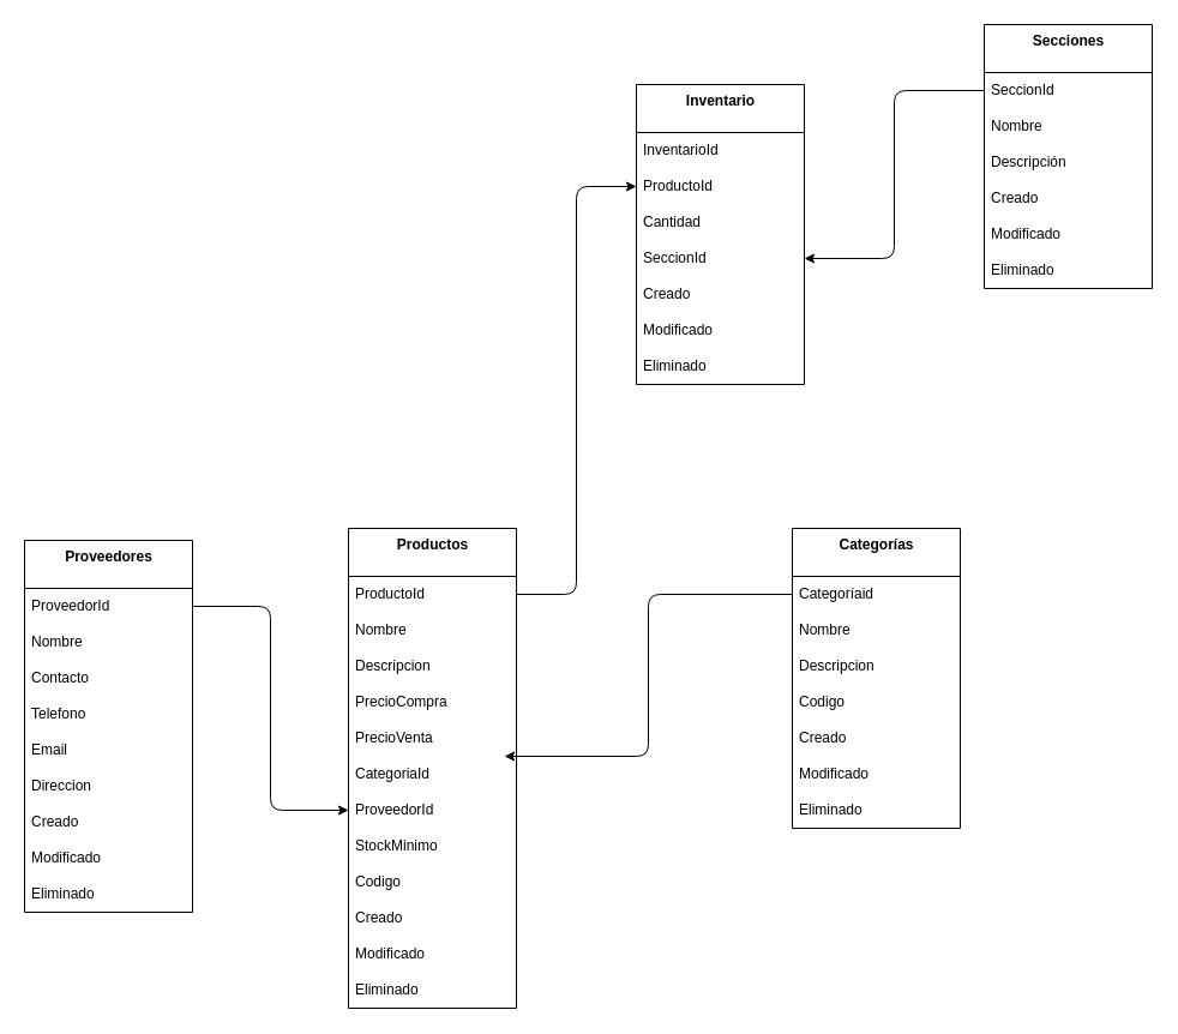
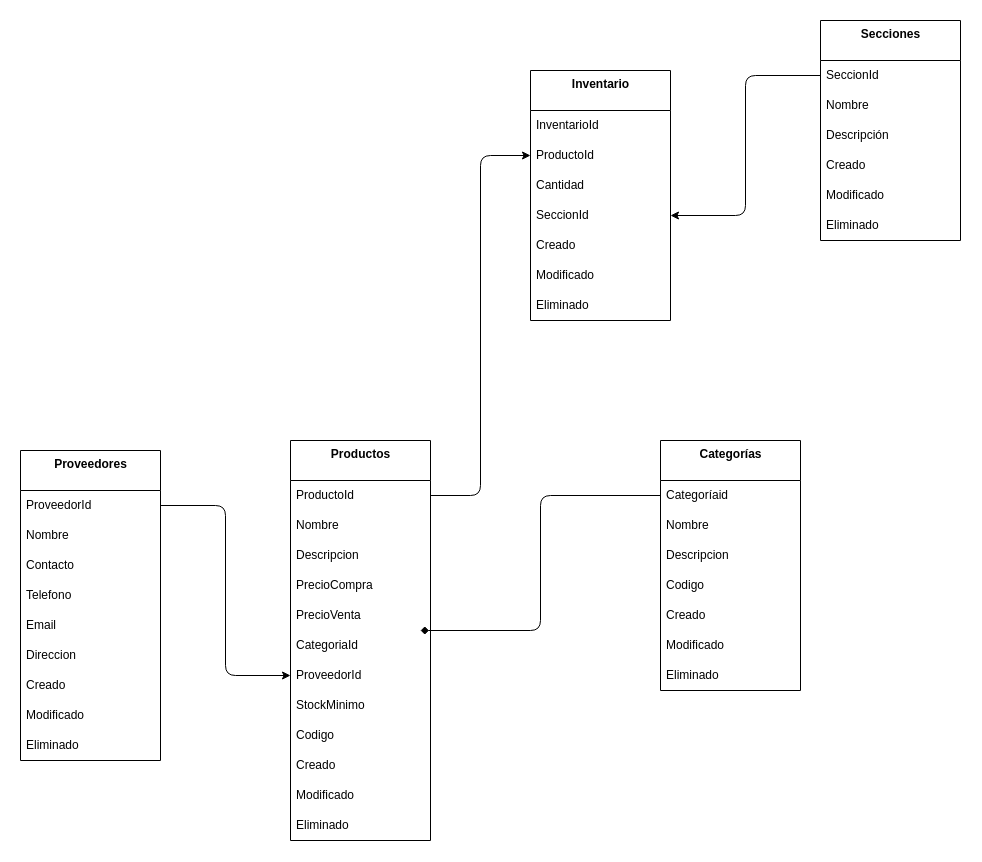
  <mxCell id="0" />
  <mxCell id="1" parent="0" />
  <mxCell id="2" value="&lt;b&gt;Productos&lt;/b&gt;" style="swimlane;fontStyle=0;align=center;verticalAlign=top;childLayout=stackLayout;horizontal=1;startSize=40;horizontalStack=0;resizeParent=1;resizeParentMax=0;resizeLast=0;collapsible=0;marginBottom=0;html=1;" vertex="1" parent="1"><mxGeometry x="290" y="440" width="140" height="400" as="geometry" /></mxCell>
  <mxCell id="3" value="ProductoId" style="text;html=1;strokeColor=none;fillColor=none;align=left;verticalAlign=middle;spacingLeft=4;spacingRight=4;overflow=hidden;rotatable=0;points=[[0,0.5],[1,0.5]];portConstraint=eastwest;" vertex="1" parent="2"><mxGeometry y="40" width="140" height="30" as="geometry" /></mxCell>
  <mxCell id="4" value="Nombre" style="text;html=1;strokeColor=none;fillColor=none;align=left;verticalAlign=middle;spacingLeft=4;spacingRight=4;overflow=hidden;rotatable=0;points=[[0,0.5],[1,0.5]];portConstraint=eastwest;" vertex="1" parent="2"><mxGeometry y="70" width="140" height="30" as="geometry" /></mxCell>
  <mxCell id="5" value="Descripcion" style="text;html=1;strokeColor=none;fillColor=none;align=left;verticalAlign=middle;spacingLeft=4;spacingRight=4;overflow=hidden;rotatable=0;points=[[0,0.5],[1,0.5]];portConstraint=eastwest;" vertex="1" parent="2"><mxGeometry y="100" width="140" height="30" as="geometry" /></mxCell>
  <mxCell id="6" value="PrecioCompra" style="text;html=1;strokeColor=none;fillColor=none;align=left;verticalAlign=middle;spacingLeft=4;spacingRight=4;overflow=hidden;rotatable=0;points=[[0,0.5],[1,0.5]];portConstraint=eastwest;" vertex="1" parent="2"><mxGeometry y="130" width="140" height="30" as="geometry" /></mxCell>
  <mxCell id="7" value="PrecioVenta" style="text;html=1;strokeColor=none;fillColor=none;align=left;verticalAlign=middle;spacingLeft=4;spacingRight=4;overflow=hidden;rotatable=0;points=[[0,0.5],[1,0.5]];portConstraint=eastwest;" vertex="1" parent="2"><mxGeometry y="160" width="140" height="30" as="geometry" /></mxCell>
  <mxCell id="8" value="CategoriaId" style="text;html=1;strokeColor=none;fillColor=none;align=left;verticalAlign=middle;spacingLeft=4;spacingRight=4;overflow=hidden;rotatable=0;points=[[0,0.5],[1,0.5]];portConstraint=eastwest;" vertex="1" parent="2"><mxGeometry y="190" width="140" height="30" as="geometry" /></mxCell>
  <mxCell id="9" value="ProveedorId" style="text;html=1;strokeColor=none;fillColor=none;align=left;verticalAlign=middle;spacingLeft=4;spacingRight=4;overflow=hidden;rotatable=0;points=[[0,0.5],[1,0.5]];portConstraint=eastwest;" vertex="1" parent="2"><mxGeometry y="220" width="140" height="30" as="geometry" /></mxCell>
  <mxCell id="10" value="StockMinimo" style="text;html=1;strokeColor=none;fillColor=none;align=left;verticalAlign=middle;spacingLeft=4;spacingRight=4;overflow=hidden;rotatable=0;points=[[0,0.5],[1,0.5]];portConstraint=eastwest;" vertex="1" parent="2"><mxGeometry y="250" width="140" height="30" as="geometry" /></mxCell>
  <mxCell id="11" value="Codigo" style="text;html=1;strokeColor=none;fillColor=none;align=left;verticalAlign=middle;spacingLeft=4;spacingRight=4;overflow=hidden;rotatable=0;points=[[0,0.5],[1,0.5]];portConstraint=eastwest;" vertex="1" parent="2"><mxGeometry y="280" width="140" height="30" as="geometry" /></mxCell>
  <mxCell id="12" value="Creado" style="text;html=1;strokeColor=none;fillColor=none;align=left;verticalAlign=middle;spacingLeft=4;spacingRight=4;overflow=hidden;rotatable=0;points=[[0,0.5],[1,0.5]];portConstraint=eastwest;" vertex="1" parent="2"><mxGeometry y="310" width="140" height="30" as="geometry" /></mxCell>
  <mxCell id="13" value="Modificado" style="text;html=1;strokeColor=none;fillColor=none;align=left;verticalAlign=middle;spacingLeft=4;spacingRight=4;overflow=hidden;rotatable=0;points=[[0,0.5],[1,0.5]];portConstraint=eastwest;" vertex="1" parent="2"><mxGeometry y="340" width="140" height="30" as="geometry" /></mxCell>
  <mxCell id="14" value="Eliminado" style="text;html=1;strokeColor=none;fillColor=none;align=left;verticalAlign=middle;spacingLeft=4;spacingRight=4;overflow=hidden;rotatable=0;points=[[0,0.5],[1,0.5]];portConstraint=eastwest;" vertex="1" parent="2"><mxGeometry y="370" width="140" height="30" as="geometry" /></mxCell>
  <mxCell id="15" value="&lt;b&gt;Categorías&lt;/b&gt;" style="swimlane;fontStyle=0;align=center;verticalAlign=top;childLayout=stackLayout;horizontal=1;startSize=40;horizontalStack=0;resizeParent=1;resizeParentMax=0;resizeLast=0;collapsible=0;marginBottom=0;html=1;" vertex="1" parent="1"><mxGeometry x="660" y="440" width="140" height="250" as="geometry" /></mxCell>
  <mxCell id="16" value="Categoríaid" style="text;html=1;strokeColor=none;fillColor=none;align=left;verticalAlign=middle;spacingLeft=4;spacingRight=4;overflow=hidden;rotatable=0;points=[[0,0.5],[1,0.5]];portConstraint=eastwest;" vertex="1" parent="15"><mxGeometry y="40" width="140" height="30" as="geometry" /></mxCell>
  <mxCell id="17" value="Nombre" style="text;html=1;strokeColor=none;fillColor=none;align=left;verticalAlign=middle;spacingLeft=4;spacingRight=4;overflow=hidden;rotatable=0;points=[[0,0.5],[1,0.5]];portConstraint=eastwest;" vertex="1" parent="15"><mxGeometry y="70" width="140" height="30" as="geometry" /></mxCell>
  <mxCell id="18" value="Descripcion" style="text;html=1;strokeColor=none;fillColor=none;align=left;verticalAlign=middle;spacingLeft=4;spacingRight=4;overflow=hidden;rotatable=0;points=[[0,0.5],[1,0.5]];portConstraint=eastwest;" vertex="1" parent="15"><mxGeometry y="100" width="140" height="30" as="geometry" /></mxCell>
  <mxCell id="19" value="Codigo" style="text;html=1;strokeColor=none;fillColor=none;align=left;verticalAlign=middle;spacingLeft=4;spacingRight=4;overflow=hidden;rotatable=0;points=[[0,0.5],[1,0.5]];portConstraint=eastwest;" vertex="1" parent="15"><mxGeometry y="130" width="140" height="30" as="geometry" /></mxCell>
  <mxCell id="20" value="Creado" style="text;html=1;strokeColor=none;fillColor=none;align=left;verticalAlign=middle;spacingLeft=4;spacingRight=4;overflow=hidden;rotatable=0;points=[[0,0.5],[1,0.5]];portConstraint=eastwest;" vertex="1" parent="15"><mxGeometry y="160" width="140" height="30" as="geometry" /></mxCell>
  <mxCell id="21" value="Modificado" style="text;html=1;strokeColor=none;fillColor=none;align=left;verticalAlign=middle;spacingLeft=4;spacingRight=4;overflow=hidden;rotatable=0;points=[[0,0.5],[1,0.5]];portConstraint=eastwest;" vertex="1" parent="15"><mxGeometry y="190" width="140" height="30" as="geometry" /></mxCell>
  <mxCell id="22" value="Eliminado" style="text;html=1;strokeColor=none;fillColor=none;align=left;verticalAlign=middle;spacingLeft=4;spacingRight=4;overflow=hidden;rotatable=0;points=[[0,0.5],[1,0.5]];portConstraint=eastwest;" vertex="1" parent="15"><mxGeometry y="220" width="140" height="30" as="geometry" /></mxCell>
- <mxCell id="23" style="edgeStyle=elbowEdgeStyle;html=1;entryX=0.929;entryY=0;entryDx=0;entryDy=0;entryPerimeter=0;exitX=0;exitY=0.5;exitDx=0;exitDy=0;" edge="1" parent="1" source="16" target="8"><mxGeometry relative="1" as="geometry"><mxPoint x="600" y="520" as="sourcePoint" /><mxPoint x="390" y="630" as="targetPoint" /></mxGeometry></mxCell>
+ <mxCell id="23" style="edgeStyle=elbowEdgeStyle;html=1;entryX=0.929;entryY=0;entryDx=0;entryDy=0;entryPerimeter=0;exitX=0;exitY=0.5;exitDx=0;exitDy=0;endArrow=diamond;" edge="1" parent="1" source="16" target="8"><mxGeometry relative="1" as="geometry"><mxPoint x="600" y="520" as="sourcePoint" /><mxPoint x="390" y="630" as="targetPoint" /></mxGeometry></mxCell>
  <mxCell id="24" value="&lt;b&gt;Proveedores&lt;/b&gt;" style="swimlane;fontStyle=0;align=center;verticalAlign=top;childLayout=stackLayout;horizontal=1;startSize=40;horizontalStack=0;resizeParent=1;resizeParentMax=0;resizeLast=0;collapsible=0;marginBottom=0;html=1;" vertex="1" parent="1"><mxGeometry x="20" y="450" width="140" height="310" as="geometry" /></mxCell>
  <mxCell id="25" value="ProveedorId" style="text;html=1;strokeColor=none;fillColor=none;align=left;verticalAlign=middle;spacingLeft=4;spacingRight=4;overflow=hidden;rotatable=0;points=[[0,0.5],[1,0.5]];portConstraint=eastwest;" vertex="1" parent="24"><mxGeometry y="40" width="140" height="30" as="geometry" /></mxCell>
  <mxCell id="26" value="Nombre" style="text;html=1;strokeColor=none;fillColor=none;align=left;verticalAlign=middle;spacingLeft=4;spacingRight=4;overflow=hidden;rotatable=0;points=[[0,0.5],[1,0.5]];portConstraint=eastwest;" vertex="1" parent="24"><mxGeometry y="70" width="140" height="30" as="geometry" /></mxCell>
  <mxCell id="27" value="Contacto" style="text;html=1;strokeColor=none;fillColor=none;align=left;verticalAlign=middle;spacingLeft=4;spacingRight=4;overflow=hidden;rotatable=0;points=[[0,0.5],[1,0.5]];portConstraint=eastwest;" vertex="1" parent="24"><mxGeometry y="100" width="140" height="30" as="geometry" /></mxCell>
  <mxCell id="28" value="Telefono" style="text;html=1;strokeColor=none;fillColor=none;align=left;verticalAlign=middle;spacingLeft=4;spacingRight=4;overflow=hidden;rotatable=0;points=[[0,0.5],[1,0.5]];portConstraint=eastwest;" vertex="1" parent="24"><mxGeometry y="130" width="140" height="30" as="geometry" /></mxCell>
  <mxCell id="29" value="Email" style="text;html=1;strokeColor=none;fillColor=none;align=left;verticalAlign=middle;spacingLeft=4;spacingRight=4;overflow=hidden;rotatable=0;points=[[0,0.5],[1,0.5]];portConstraint=eastwest;" vertex="1" parent="24"><mxGeometry y="160" width="140" height="30" as="geometry" /></mxCell>
  <mxCell id="30" value="Direccion" style="text;html=1;strokeColor=none;fillColor=none;align=left;verticalAlign=middle;spacingLeft=4;spacingRight=4;overflow=hidden;rotatable=0;points=[[0,0.5],[1,0.5]];portConstraint=eastwest;" vertex="1" parent="24"><mxGeometry y="190" width="140" height="30" as="geometry" /></mxCell>
  <mxCell id="31" value="Creado" style="text;html=1;strokeColor=none;fillColor=none;align=left;verticalAlign=middle;spacingLeft=4;spacingRight=4;overflow=hidden;rotatable=0;points=[[0,0.5],[1,0.5]];portConstraint=eastwest;" vertex="1" parent="24"><mxGeometry y="220" width="140" height="30" as="geometry" /></mxCell>
  <mxCell id="32" value="Modificado" style="text;html=1;strokeColor=none;fillColor=none;align=left;verticalAlign=middle;spacingLeft=4;spacingRight=4;overflow=hidden;rotatable=0;points=[[0,0.5],[1,0.5]];portConstraint=eastwest;" vertex="1" parent="24"><mxGeometry y="250" width="140" height="30" as="geometry" /></mxCell>
  <mxCell id="33" value="Eliminado" style="text;html=1;strokeColor=none;fillColor=none;align=left;verticalAlign=middle;spacingLeft=4;spacingRight=4;overflow=hidden;rotatable=0;points=[[0,0.5],[1,0.5]];portConstraint=eastwest;" vertex="1" parent="24"><mxGeometry y="280" width="140" height="30" as="geometry" /></mxCell>
  <mxCell id="34" value="&lt;b&gt;Inventario&lt;/b&gt;" style="swimlane;fontStyle=0;align=center;verticalAlign=top;childLayout=stackLayout;horizontal=1;startSize=40;horizontalStack=0;resizeParent=1;resizeParentMax=0;resizeLast=0;collapsible=0;marginBottom=0;html=1;" vertex="1" parent="1"><mxGeometry x="530" y="70" width="140" height="250" as="geometry" /></mxCell>
  <mxCell id="35" value="InventarioId" style="text;html=1;strokeColor=none;fillColor=none;align=left;verticalAlign=middle;spacingLeft=4;spacingRight=4;overflow=hidden;rotatable=0;points=[[0,0.5],[1,0.5]];portConstraint=eastwest;" vertex="1" parent="34"><mxGeometry y="40" width="140" height="30" as="geometry" /></mxCell>
  <mxCell id="36" value="ProductoId" style="text;html=1;strokeColor=none;fillColor=none;align=left;verticalAlign=middle;spacingLeft=4;spacingRight=4;overflow=hidden;rotatable=0;points=[[0,0.5],[1,0.5]];portConstraint=eastwest;" vertex="1" parent="34"><mxGeometry y="70" width="140" height="30" as="geometry" /></mxCell>
  <mxCell id="37" value="Cantidad" style="text;html=1;strokeColor=none;fillColor=none;align=left;verticalAlign=middle;spacingLeft=4;spacingRight=4;overflow=hidden;rotatable=0;points=[[0,0.5],[1,0.5]];portConstraint=eastwest;" vertex="1" parent="34"><mxGeometry y="100" width="140" height="30" as="geometry" /></mxCell>
  <mxCell id="38" value="SeccionId" style="text;html=1;strokeColor=none;fillColor=none;align=left;verticalAlign=middle;spacingLeft=4;spacingRight=4;overflow=hidden;rotatable=0;points=[[0,0.5],[1,0.5]];portConstraint=eastwest;" vertex="1" parent="34"><mxGeometry y="130" width="140" height="30" as="geometry" /></mxCell>
  <mxCell id="39" value="Creado" style="text;html=1;strokeColor=none;fillColor=none;align=left;verticalAlign=middle;spacingLeft=4;spacingRight=4;overflow=hidden;rotatable=0;points=[[0,0.5],[1,0.5]];portConstraint=eastwest;" vertex="1" parent="34"><mxGeometry y="160" width="140" height="30" as="geometry" /></mxCell>
  <mxCell id="40" value="Modificado" style="text;html=1;strokeColor=none;fillColor=none;align=left;verticalAlign=middle;spacingLeft=4;spacingRight=4;overflow=hidden;rotatable=0;points=[[0,0.5],[1,0.5]];portConstraint=eastwest;" vertex="1" parent="34"><mxGeometry y="190" width="140" height="30" as="geometry" /></mxCell>
  <mxCell id="41" value="Eliminado" style="text;html=1;strokeColor=none;fillColor=none;align=left;verticalAlign=middle;spacingLeft=4;spacingRight=4;overflow=hidden;rotatable=0;points=[[0,0.5],[1,0.5]];portConstraint=eastwest;" vertex="1" parent="34"><mxGeometry y="220" width="140" height="30" as="geometry" /></mxCell>
  <mxCell id="42" style="edgeStyle=elbowEdgeStyle;html=1;" edge="1" parent="1" source="25" target="9"><mxGeometry relative="1" as="geometry" /></mxCell>
  <mxCell id="43" value="&lt;b&gt;Secciones&lt;/b&gt;" style="swimlane;fontStyle=0;align=center;verticalAlign=top;childLayout=stackLayout;horizontal=1;startSize=40;horizontalStack=0;resizeParent=1;resizeParentMax=0;resizeLast=0;collapsible=0;marginBottom=0;html=1;" vertex="1" parent="1"><mxGeometry x="820" y="20" width="140" height="220" as="geometry" /></mxCell>
  <mxCell id="44" value="SeccionId" style="text;html=1;strokeColor=none;fillColor=none;align=left;verticalAlign=middle;spacingLeft=4;spacingRight=4;overflow=hidden;rotatable=0;points=[[0,0.5],[1,0.5]];portConstraint=eastwest;" vertex="1" parent="43"><mxGeometry y="40" width="140" height="30" as="geometry" /></mxCell>
  <mxCell id="45" value="Nombre" style="text;html=1;strokeColor=none;fillColor=none;align=left;verticalAlign=middle;spacingLeft=4;spacingRight=4;overflow=hidden;rotatable=0;points=[[0,0.5],[1,0.5]];portConstraint=eastwest;" vertex="1" parent="43"><mxGeometry y="70" width="140" height="30" as="geometry" /></mxCell>
  <mxCell id="46" value="Descripción" style="text;html=1;strokeColor=none;fillColor=none;align=left;verticalAlign=middle;spacingLeft=4;spacingRight=4;overflow=hidden;rotatable=0;points=[[0,0.5],[1,0.5]];portConstraint=eastwest;" vertex="1" parent="43"><mxGeometry y="100" width="140" height="30" as="geometry" /></mxCell>
  <mxCell id="47" value="Creado" style="text;html=1;strokeColor=none;fillColor=none;align=left;verticalAlign=middle;spacingLeft=4;spacingRight=4;overflow=hidden;rotatable=0;points=[[0,0.5],[1,0.5]];portConstraint=eastwest;" vertex="1" parent="43"><mxGeometry y="130" width="140" height="30" as="geometry" /></mxCell>
  <mxCell id="48" value="Modificado" style="text;html=1;strokeColor=none;fillColor=none;align=left;verticalAlign=middle;spacingLeft=4;spacingRight=4;overflow=hidden;rotatable=0;points=[[0,0.5],[1,0.5]];portConstraint=eastwest;" vertex="1" parent="43"><mxGeometry y="160" width="140" height="30" as="geometry" /></mxCell>
  <mxCell id="49" value="Eliminado" style="text;html=1;strokeColor=none;fillColor=none;align=left;verticalAlign=middle;spacingLeft=4;spacingRight=4;overflow=hidden;rotatable=0;points=[[0,0.5],[1,0.5]];portConstraint=eastwest;" vertex="1" parent="43"><mxGeometry y="190" width="140" height="30" as="geometry" /></mxCell>
  <mxCell id="50" style="edgeStyle=elbowEdgeStyle;html=1;entryX=1;entryY=0.5;entryDx=0;entryDy=0;" edge="1" parent="1" source="44" target="38"><mxGeometry relative="1" as="geometry" /></mxCell>
  <mxCell id="51" style="edgeStyle=elbowEdgeStyle;html=1;entryX=0;entryY=0.5;entryDx=0;entryDy=0;" edge="1" parent="1" source="3" target="36"><mxGeometry relative="1" as="geometry" /></mxCell>
